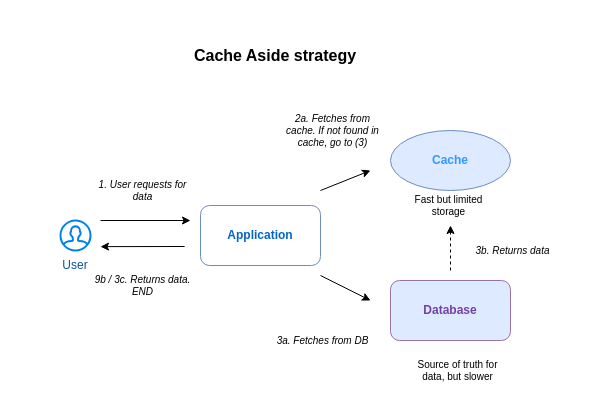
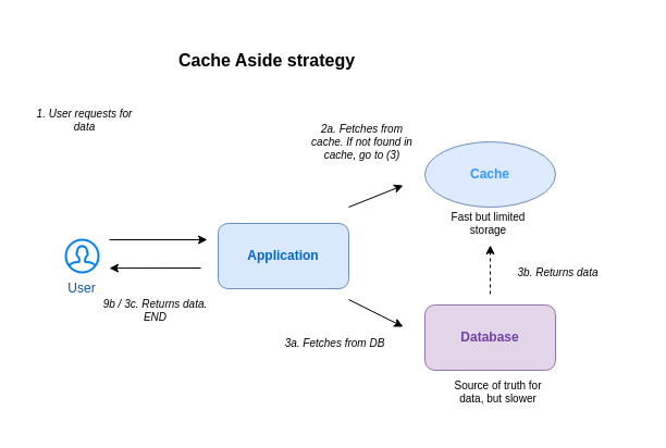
  <mxCell id="0" />
  <mxCell id="1" parent="0" />
  <mxCell id="2" value="" style="rounded=0;whiteSpace=wrap;html=1;strokeColor=none;" vertex="1" parent="1"><mxGeometry x="20" width="570" height="370" as="geometry" y="20" /></mxCell>
  <mxCell id="3" value="" style="html=1;verticalLabelPosition=bottom;align=center;labelBackgroundColor=#ffffff;verticalAlign=top;strokeWidth=2;strokeColor=#0080F0;shadow=0;dashed=0;shape=mxgraph.ios7.icons.user;" parent="1" vertex="1"><mxGeometry x="60" y="220" width="30" height="30" as="geometry" /></mxCell>
  <mxCell id="4" value="User" style="text;html=1;align=center;verticalAlign=middle;whiteSpace=wrap;rounded=0;fontColor=#0B549D;" parent="1" vertex="1"><mxGeometry x="45" y="250" width="60" height="30" as="geometry" /></mxCell>
- <mxCell id="5" value="&lt;b&gt;Application&lt;/b&gt;" style="rounded=1;whiteSpace=wrap;html=1;fillColor=#ffffff;strokeColor=#6c8ebf;fontColor=#0066CC;" parent="1" vertex="1"><mxGeometry x="200" y="205" width="120" height="60" as="geometry" /></mxCell>
+ <mxCell id="5" value="&lt;b&gt;Application&lt;/b&gt;" style="rounded=1;whiteSpace=wrap;html=1;fillColor=#dae8fc;strokeColor=#6c8ebf;fontColor=#0066CC;" parent="1" vertex="1"><mxGeometry x="200" y="205" width="120" height="60" as="geometry" /></mxCell>
  <mxCell id="6" value="&lt;b&gt;&lt;font color=&quot;#3399ff&quot;&gt;Cache&lt;/font&gt;&lt;/b&gt;" style="ellipse;whiteSpace=wrap;html=1;fillColor=#DDEAFF;strokeColor=#6c8ebf;fontColor=#A9C4EB;" parent="1" vertex="1"><mxGeometry x="390" y="130" width="120" height="60" as="geometry" /></mxCell>
- <mxCell id="7" value="&lt;b&gt;Database&lt;/b&gt;" style="rounded=1;whiteSpace=wrap;html=1;fillColor=#ddeaff;strokeColor=#9673a6;fontColor=#7241A3;" parent="1" vertex="1"><mxGeometry x="390" y="280" width="120" height="60" as="geometry" /></mxCell>
+ <mxCell id="7" value="&lt;b&gt;Database&lt;/b&gt;" style="rounded=1;whiteSpace=wrap;html=1;fillColor=#e1d5e7;strokeColor=#9673a6;fontColor=#7241A3;" parent="1" vertex="1"><mxGeometry x="390" y="280" width="120" height="60" as="geometry" /></mxCell>
  <mxCell id="8" value="" style="endArrow=classic;html=1;rounded=0;" parent="1" edge="1"><mxGeometry width="50" height="50" relative="1" as="geometry"><mxPoint x="100" y="220" as="sourcePoint" /><mxPoint x="190" y="220" as="targetPoint" /></mxGeometry></mxCell>
  <mxCell id="9" value="" style="endArrow=classic;html=1;rounded=0;entryX=0.848;entryY=-0.129;entryDx=0;entryDy=0;entryPerimeter=0;" parent="1" edge="1"><mxGeometry width="50" height="50" relative="1" as="geometry"><mxPoint x="184.12" y="246" as="sourcePoint" /><mxPoint x="100" y="246.13" as="targetPoint" /></mxGeometry></mxCell>
  <mxCell id="10" value="" style="endArrow=classic;html=1;rounded=0;" parent="1" edge="1"><mxGeometry width="50" height="50" relative="1" as="geometry"><mxPoint x="320" y="190" as="sourcePoint" /><mxPoint x="370" y="170" as="targetPoint" /></mxGeometry></mxCell>
  <mxCell id="11" value="" style="endArrow=classic;html=1;rounded=0;" parent="1" edge="1"><mxGeometry width="50" height="50" relative="1" as="geometry"><mxPoint x="320" y="275" as="sourcePoint" /><mxPoint x="370" y="300" as="targetPoint" /></mxGeometry></mxCell>
- <mxCell id="12" value="1. User requests for data" style="text;html=1;align=center;verticalAlign=middle;whiteSpace=wrap;rounded=0;fontSize=10;fontStyle=2" parent="1" vertex="1"><mxGeometry x="90" y="175" width="105" height="30" as="geometry" /></mxCell>
+ <mxCell id="12" value="1. User requests for data" style="text;html=1;align=center;verticalAlign=middle;whiteSpace=wrap;rounded=0;fontSize=10;fontStyle=2" parent="1" vertex="1"><mxGeometry x="25" y="95" width="105" height="30" as="geometry" /></mxCell>
  <mxCell id="13" value="2a. Fetches from cache. If not found in cache, go to (3)" style="text;html=1;align=center;verticalAlign=middle;whiteSpace=wrap;rounded=0;fontSize=10;fontStyle=2" parent="1" vertex="1"><mxGeometry x="280" y="115" width="105" height="30" as="geometry" /></mxCell>
- <mxCell id="14" value="3a. Fetches from DB" style="text;html=1;align=center;verticalAlign=middle;whiteSpace=wrap;rounded=0;fontSize=10;fontStyle=2" parent="1" vertex="1"><mxGeometry x="270" y="325" width="105" height="30" as="geometry" /></mxCell>
+ <mxCell id="14" value="3a. Fetches from DB" style="text;html=1;align=center;verticalAlign=middle;whiteSpace=wrap;rounded=0;fontSize=10;fontStyle=2" parent="1" vertex="1"><mxGeometry x="255" y="300" width="105" height="30" as="geometry" /></mxCell>
  <mxCell id="15" value="9b / 3c. Returns data. END" style="text;html=1;align=center;verticalAlign=middle;whiteSpace=wrap;rounded=0;fontSize=10;fontStyle=2" parent="1" vertex="1"><mxGeometry x="90" y="270" width="105" height="30" as="geometry" /></mxCell>
  <mxCell id="16" value="Fast but limited storage" style="text;html=1;align=center;verticalAlign=middle;whiteSpace=wrap;rounded=0;fontSize=10;" parent="1" vertex="1"><mxGeometry x="396" y="190" width="105" height="30" as="geometry" /></mxCell>
- <mxCell id="17" value="Source of truth for data, but slower" style="text;html=1;align=center;verticalAlign=middle;whiteSpace=wrap;rounded=0;fontSize=10;" parent="1" vertex="1"><mxGeometry x="405" y="355" width="105" height="30" as="geometry" /></mxCell>
+ <mxCell id="17" value="Source of truth for data, but slower" style="text;html=1;align=center;verticalAlign=middle;whiteSpace=wrap;rounded=0;fontSize=10;" parent="1" vertex="1"><mxGeometry x="405" y="345" width="105" height="30" as="geometry" /></mxCell>
  <mxCell id="18" value="" style="endArrow=classic;html=1;rounded=0;dashed=1;" parent="1" edge="1"><mxGeometry width="50" height="50" relative="1" as="geometry"><mxPoint x="450" y="270" as="sourcePoint" /><mxPoint x="450" y="225" as="targetPoint" /></mxGeometry></mxCell>
  <mxCell id="19" value="3b. Returns data" style="text;html=1;align=center;verticalAlign=middle;whiteSpace=wrap;rounded=0;fontSize=10;fontStyle=2" parent="1" vertex="1"><mxGeometry x="460" y="235" width="105" height="30" as="geometry" /></mxCell>
- <mxCell id="20" value="&lt;b style=&quot;font-size: 16px;&quot;&gt;Cache Aside strategy&lt;/b&gt;" style="text;html=1;align=center;verticalAlign=middle;whiteSpace=wrap;rounded=0;fontSize=16;" parent="1" vertex="1"><mxGeometry x="180" y="40" width="190" height="30" as="geometry" /></mxCell>
+ <mxCell id="20" value="&lt;b style=&quot;font-size: 16px;&quot;&gt;Cache Aside strategy&lt;/b&gt;" style="text;html=1;align=center;verticalAlign=middle;whiteSpace=wrap;rounded=0;fontSize=16;" parent="1" vertex="1"><mxGeometry x="150" y="40" width="190" height="30" as="geometry" /></mxCell>
